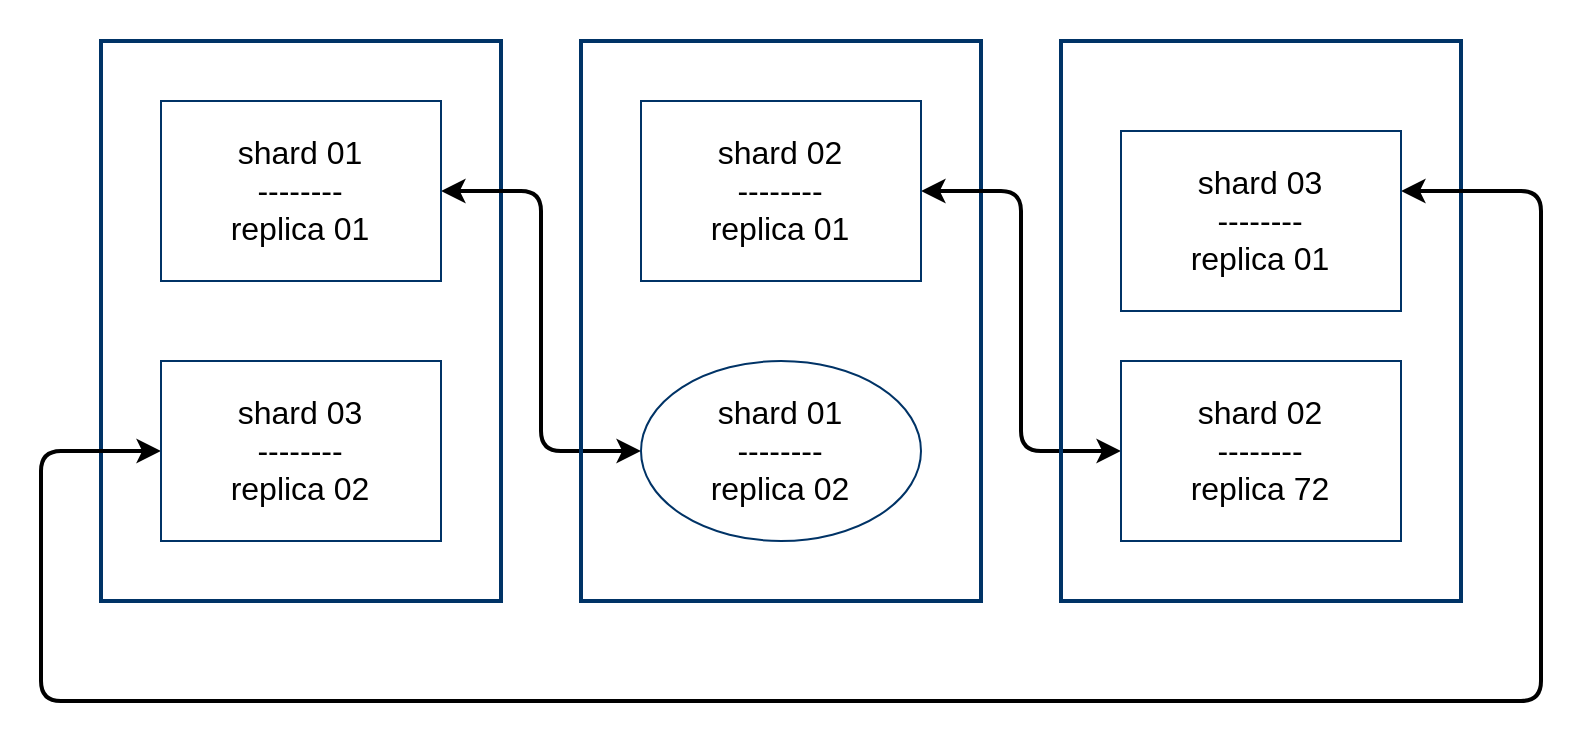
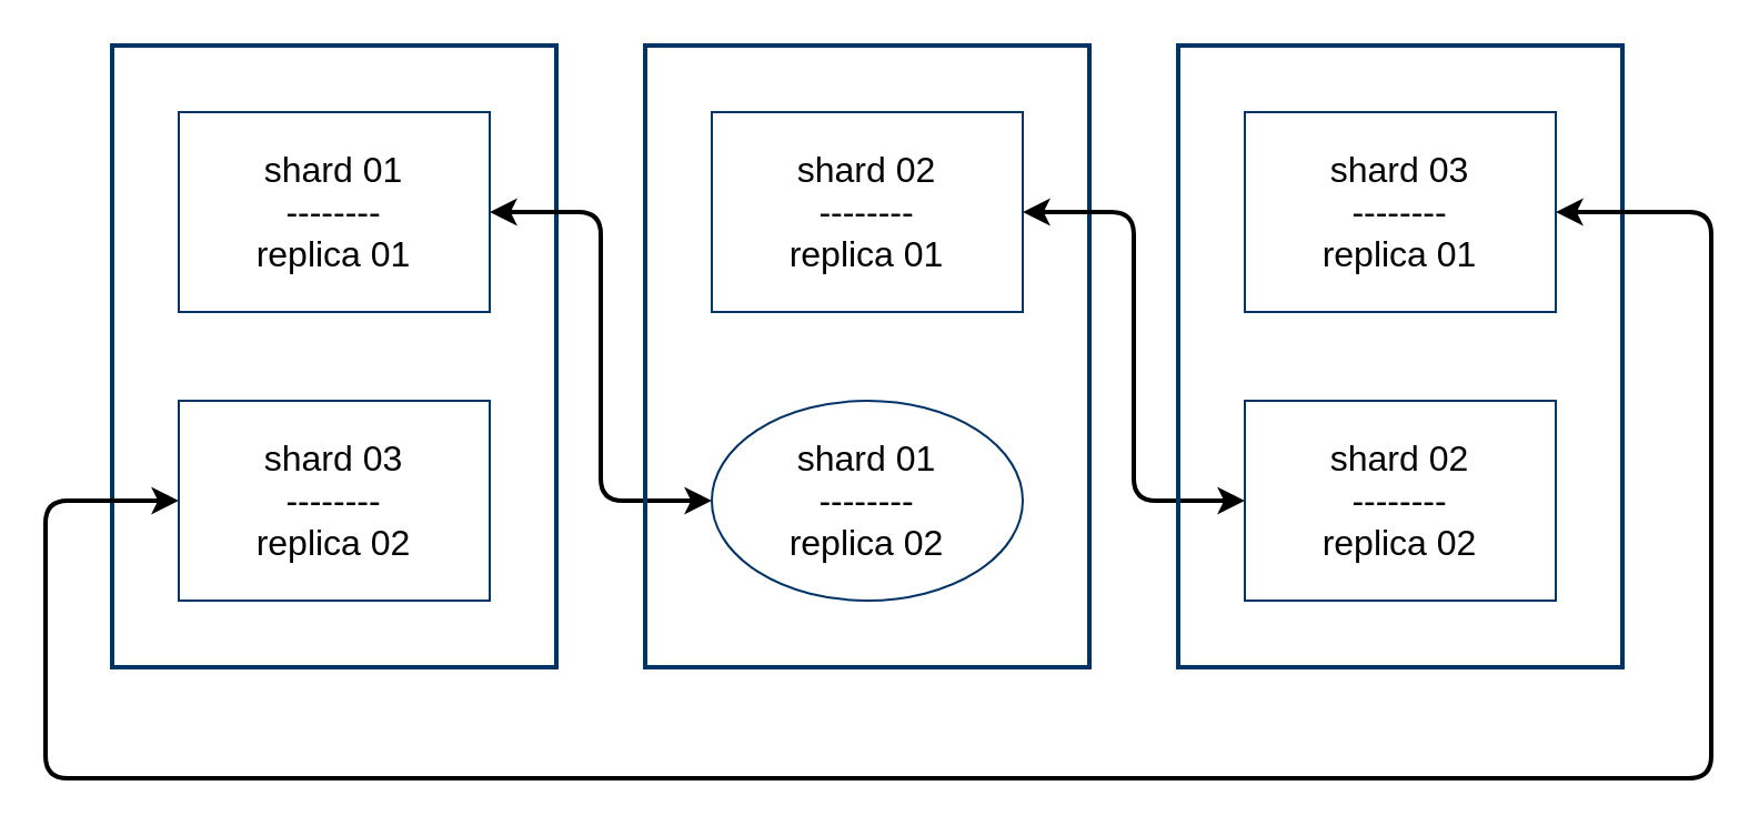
  <mxCell id="0" />
  <mxCell id="1" parent="0" />
  <mxCell id="2" value="" style="rounded=0;whiteSpace=wrap;html=1;strokeColor=#003366;strokeWidth=2;fillColor=none;" vertex="1" parent="1"><mxGeometry x="50" y="20" width="200" height="280" as="geometry" /></mxCell>
  <mxCell id="3" value="" style="edgeStyle=orthogonalEdgeStyle;rounded=1;orthogonalLoop=1;jettySize=auto;html=1;entryX=0;entryY=0.5;entryDx=0;entryDy=0;startArrow=classic;startFill=1;strokeWidth=2;" edge="1" parent="1" source="4" target="15"><mxGeometry relative="1" as="geometry" /></mxCell>
  <mxCell id="4" value="&lt;font style=&quot;font-size: 16px&quot;&gt;shard 01&lt;br&gt;--------&lt;br&gt;replica 01&lt;/font&gt;" style="rounded=0;whiteSpace=wrap;html=1;strokeColor=#003366;strokeWidth=1;fillColor=none;" vertex="1" parent="1"><mxGeometry x="80" y="50" width="140" height="90" as="geometry" /></mxCell>
  <mxCell id="5" style="edgeStyle=orthogonalEdgeStyle;rounded=0;orthogonalLoop=1;jettySize=auto;html=1;exitX=0.5;exitY=1;exitDx=0;exitDy=0;" edge="1" parent="1" source="4" target="4"><mxGeometry relative="1" as="geometry" /></mxCell>
  <mxCell id="6" value="" style="rounded=0;whiteSpace=wrap;html=1;strokeColor=#003366;strokeWidth=2;fillColor=none;" vertex="1" parent="1"><mxGeometry x="290" y="20" width="200" height="280" as="geometry" /></mxCell>
  <mxCell id="7" value="" style="edgeStyle=orthogonalEdgeStyle;rounded=1;orthogonalLoop=1;jettySize=auto;html=1;entryX=0;entryY=0.5;entryDx=0;entryDy=0;startArrow=classic;startFill=1;strokeWidth=2;" edge="1" parent="1" source="8" target="16"><mxGeometry relative="1" as="geometry" /></mxCell>
  <mxCell id="8" value="&lt;font style=&quot;font-size: 16px&quot;&gt;shard 02&lt;br&gt;--------&lt;br&gt;replica 01&lt;/font&gt;" style="rounded=0;whiteSpace=wrap;html=1;strokeColor=#003366;strokeWidth=1;fillColor=none;" vertex="1" parent="1"><mxGeometry x="320" y="50" width="140" height="90" as="geometry" /></mxCell>
  <mxCell id="9" style="edgeStyle=orthogonalEdgeStyle;rounded=0;orthogonalLoop=1;jettySize=auto;html=1;exitX=0.5;exitY=1;exitDx=0;exitDy=0;" edge="1" parent="1" source="8" target="8"><mxGeometry relative="1" as="geometry" /></mxCell>
  <mxCell id="10" value="" style="rounded=0;whiteSpace=wrap;html=1;strokeColor=#003366;strokeWidth=2;fillColor=none;" vertex="1" parent="1"><mxGeometry x="530" y="20" width="200" height="280" as="geometry" /></mxCell>
  <mxCell id="11" value="" style="edgeStyle=orthogonalEdgeStyle;rounded=1;orthogonalLoop=1;jettySize=auto;html=1;entryX=0;entryY=0.5;entryDx=0;entryDy=0;startArrow=classic;startFill=1;strokeWidth=2;" edge="1" parent="1" source="12" target="14"><mxGeometry relative="1" as="geometry"><mxPoint x="780" y="95" as="targetPoint" /><Array as="points"><mxPoint x="770" y="95" /><mxPoint x="770" y="350" /><mxPoint x="20" y="350" /><mxPoint x="20" y="225" /></Array></mxGeometry></mxCell>
- <mxCell id="12" value="&lt;font style=&quot;font-size: 16px&quot;&gt;shard 03&lt;br&gt;--------&lt;br&gt;replica 01&lt;/font&gt;" style="rounded=0;whiteSpace=wrap;html=1;strokeColor=#003366;strokeWidth=1;fillColor=none;" vertex="1" parent="1"><mxGeometry x="560" y="65" width="140" height="90" as="geometry" /></mxCell>
+ <mxCell id="12" value="&lt;font style=&quot;font-size: 16px&quot;&gt;shard 03&lt;br&gt;--------&lt;br&gt;replica 01&lt;/font&gt;" style="rounded=0;whiteSpace=wrap;html=1;strokeColor=#003366;strokeWidth=1;fillColor=none;" vertex="1" parent="1"><mxGeometry x="560" y="50" width="140" height="90" as="geometry" /></mxCell>
  <mxCell id="13" style="edgeStyle=orthogonalEdgeStyle;rounded=0;orthogonalLoop=1;jettySize=auto;html=1;exitX=0.5;exitY=1;exitDx=0;exitDy=0;" edge="1" parent="1" source="12" target="12"><mxGeometry relative="1" as="geometry" /></mxCell>
  <mxCell id="14" value="&lt;font style=&quot;font-size: 16px&quot;&gt;shard 03&lt;br&gt;--------&lt;br&gt;replica 02&lt;/font&gt;" style="rounded=0;whiteSpace=wrap;html=1;strokeColor=#003366;strokeWidth=1;fillColor=none;" vertex="1" parent="1"><mxGeometry x="80" y="180" width="140" height="90" as="geometry" /></mxCell>
  <mxCell id="15" value="&lt;font style=&quot;font-size: 16px&quot;&gt;shard 01&lt;br&gt;--------&lt;br&gt;replica 02&lt;/font&gt;" style="ellipse;whiteSpace=wrap;html=1;strokeColor=#003366;strokeWidth=1;fillColor=none;" vertex="1" parent="1"><mxGeometry x="320" y="180" width="140" height="90" as="geometry" /></mxCell>
- <mxCell id="16" value="&lt;font style=&quot;font-size: 16px&quot;&gt;shard 02&lt;br&gt;--------&lt;br&gt;replica 72&lt;/font&gt;" style="rounded=0;whiteSpace=wrap;html=1;strokeColor=#003366;strokeWidth=1;fillColor=none;" vertex="1" parent="1"><mxGeometry x="560" y="180" width="140" height="90" as="geometry" /></mxCell>
+ <mxCell id="16" value="&lt;font style=&quot;font-size: 16px&quot;&gt;shard 02&lt;br&gt;--------&lt;br&gt;replica 02&lt;/font&gt;" style="rounded=0;whiteSpace=wrap;html=1;strokeColor=#003366;strokeWidth=1;fillColor=none;" vertex="1" parent="1"><mxGeometry x="560" y="180" width="140" height="90" as="geometry" /></mxCell>
